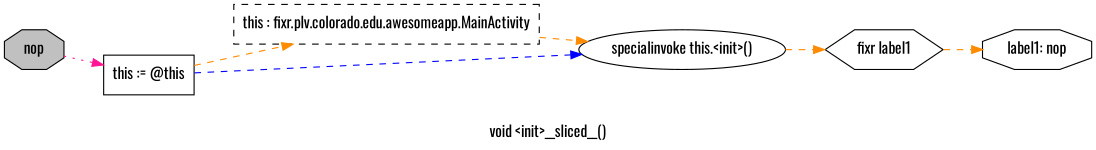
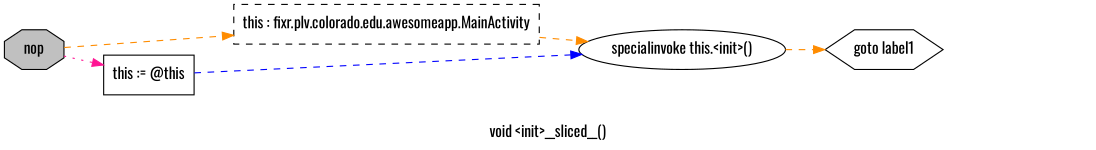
  digraph {
    fontname=Oswald
    label="void <init>__sliced__()"
    rankdir=LR
    node [fontname=Oswald shape=box]
    edge [color=darkorange fontname=Oswald style=dashed]
    n1 [label="this : fixr.plv.colorado.edu.awesomeapp.MainActivity" style=dashed]
    n2 [label="specialinvoke this.<init>()" shape=ellipse]
-   n3 [label="fixr label1" shape=hexagon]
+   n3 [label="goto label1" shape=hexagon]
    n4 [fillcolor=gray label=nop shape=octagon style=filled]
    n5 [label="this := @this"]
-   n6 [label="label1: nop" shape=octagon]
    n1 -> n2
    n2 -> n3
-   n3 -> n6
    n4 -> n5 [color=deeppink style=dotted]
-   n5 -> n1
+   n4 -> n1
    n5 -> n2 [color=blue]
  }
